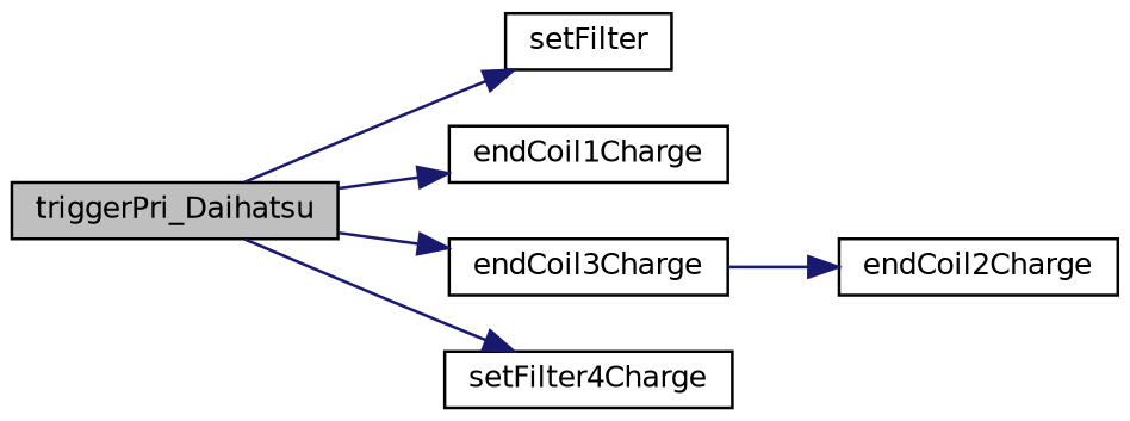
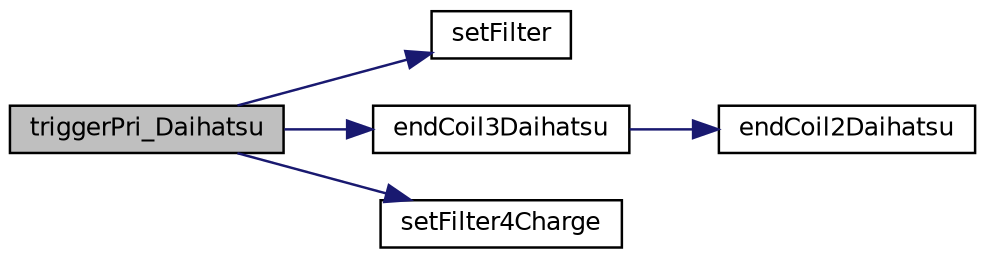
  digraph {
    rankdir=LR
    node [color=black fillcolor=white fontname=Helvetica fontsize=10 shape=record style=filled]
    edge [color=midnightblue fontname=Helvetica fontsize=10 labelfontname=Helvetica labelfontsize=10 style=solid]
    n1 [fillcolor=grey75 fontcolor=black height=0.2 label=triggerPri_Daihatsu width=0.4]
    n2 [height=0.2 label=setFilter width=0.4]
-   n3 [height=0.2 label=endCoil1Charge width=0.4]
-   n4 [height=0.2 label=endCoil3Charge width=0.4]
+   n4 [height=0.2 label=endCoil3Daihatsu width=0.4]
    n5 [height=0.2 label=setFilter4Charge width=0.4]
-   n6 [height=0.2 label=endCoil2Charge width=0.4]
+   n6 [height=0.2 label=endCoil2Daihatsu width=0.4]
    n1 -> n2
-   n1 -> n3
    n1 -> n4
    n1 -> n5
    n4 -> n6
  }
